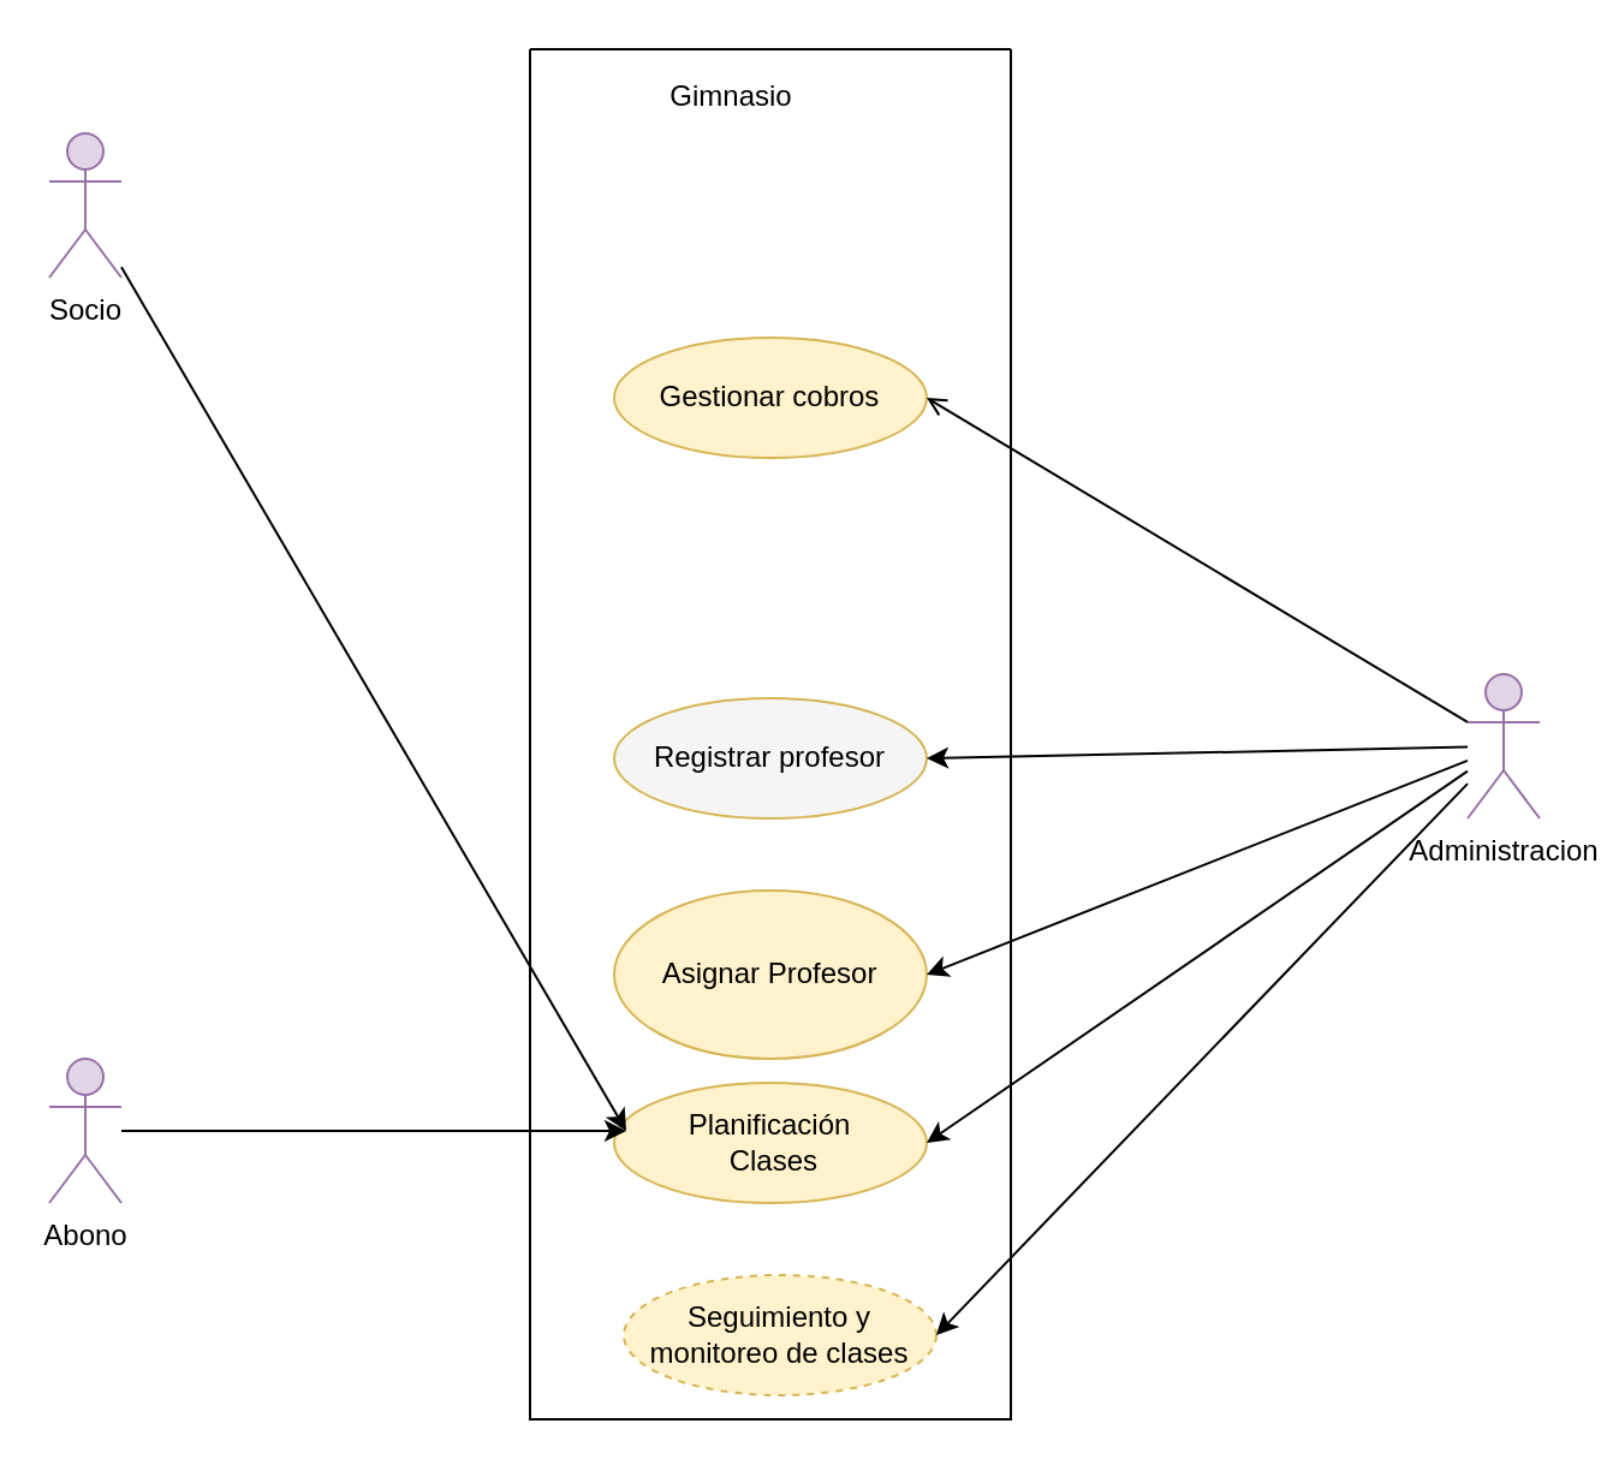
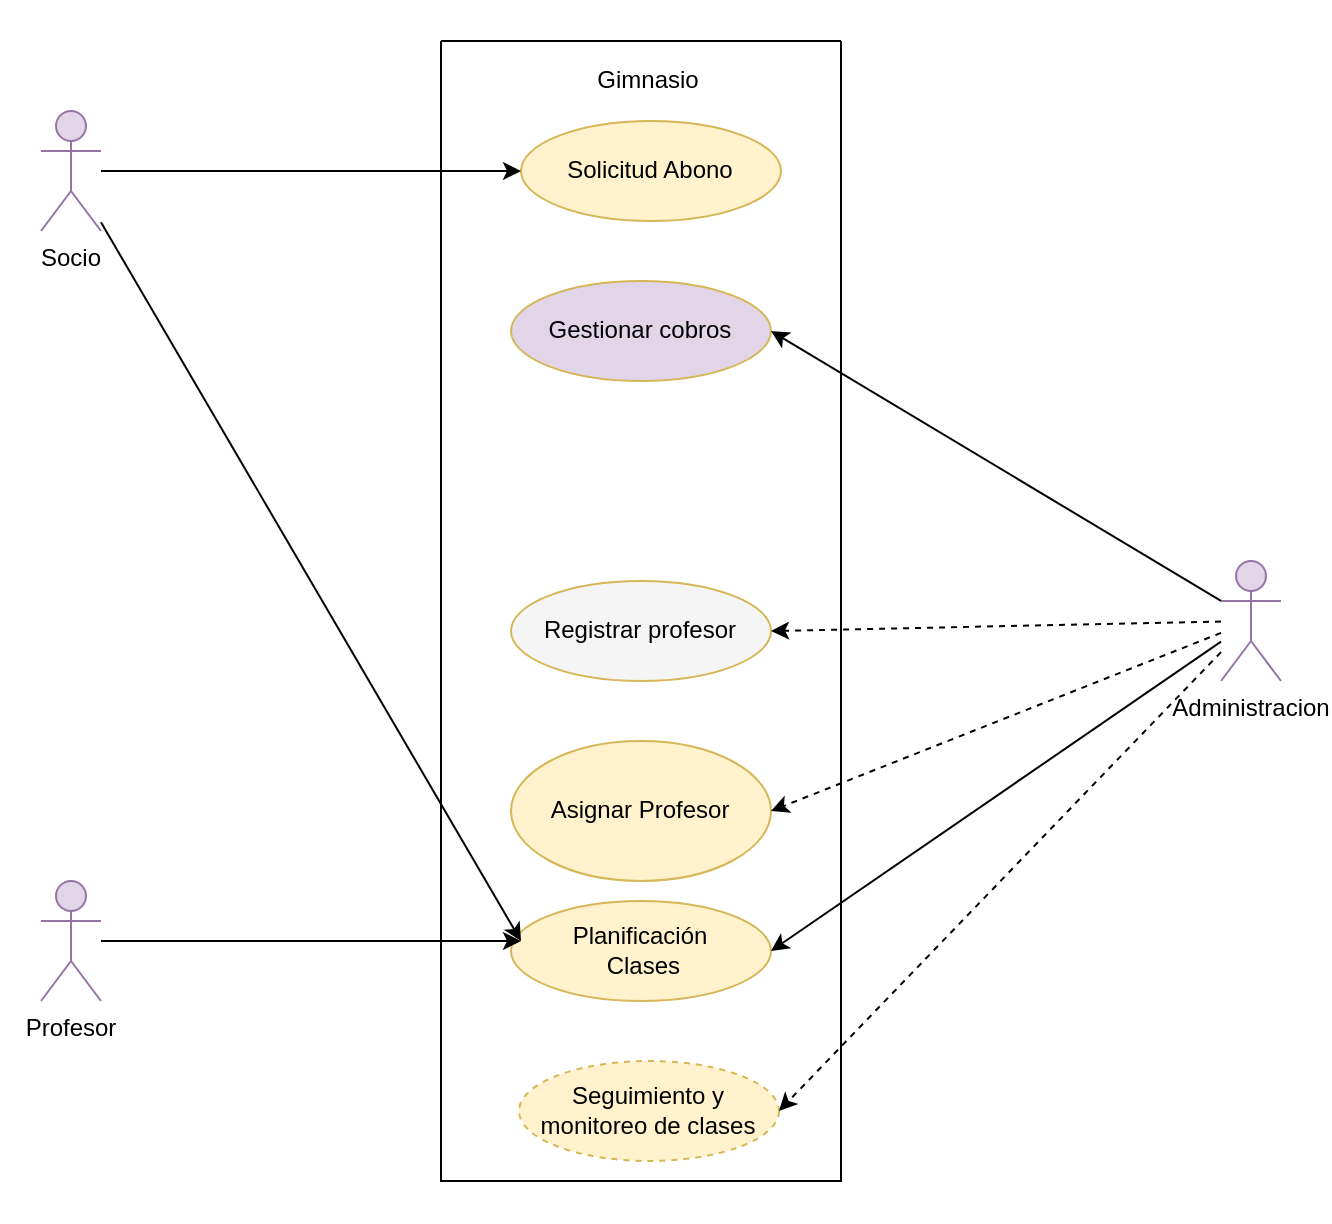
  <mxCell id="0" />
  <mxCell id="1" parent="0" />
  <mxCell id="2" value="" style="swimlane;startSize=0;fillColor=#FFFFFF;" vertex="1" parent="1"><mxGeometry x="220" y="20" width="200" height="570" as="geometry" /></mxCell>
- <mxCell id="3" value="Gimnasio" style="text;html=1;strokeColor=none;fillColor=none;align=center;verticalAlign=middle;whiteSpace=wrap;rounded=0;" vertex="1" parent="2"><mxGeometry x="64" y="10" width="40" height="20" as="geometry" /></mxCell>
- <mxCell id="5" value="Gestionar cobros" style="ellipse;whiteSpace=wrap;html=1;fillColor=#fff2cc;strokeColor=#d6b656;" vertex="1" parent="2"><mxGeometry x="35" y="120" width="130" height="50" as="geometry" /></mxCell>
+ <mxCell id="3" value="Gimnasio" style="text;html=1;strokeColor=none;fillColor=none;align=center;verticalAlign=middle;whiteSpace=wrap;rounded=0;" vertex="1" parent="2"><mxGeometry x="84" y="10" width="40" height="20" as="geometry" /></mxCell>
+ <mxCell id="4" value="Solicitud Abono" style="ellipse;whiteSpace=wrap;html=1;fillColor=#fff2cc;strokeColor=#d6b656;" vertex="1" parent="2"><mxGeometry x="40" y="40" width="130" height="50" as="geometry" /></mxCell>
+ <mxCell id="5" value="Gestionar cobros" style="ellipse;whiteSpace=wrap;html=1;fillColor=#e1d5e7;strokeColor=#d6b656;" vertex="1" parent="2"><mxGeometry x="35" y="120" width="130" height="50" as="geometry" /></mxCell>
  <mxCell id="6" value="Asignar Profesor" style="ellipse;whiteSpace=wrap;html=1;fillColor=#fff2cc;strokeColor=#d6b656;" vertex="1" parent="2"><mxGeometry x="35" y="350" width="130" height="70" as="geometry" /></mxCell>
  <mxCell id="7" value="Registrar profesor" style="ellipse;whiteSpace=wrap;html=1;fillColor=#f5f5f5;strokeColor=#d6b656;" vertex="1" parent="2"><mxGeometry x="35" y="270" width="130" height="50" as="geometry" /></mxCell>
  <mxCell id="8" value="Planificación&lt;span style=&quot;color: rgba(0 , 0 , 0 , 0) ; font-family: monospace ; font-size: 0px&quot;&gt;%3CmxGraphModel%3E%3Croot%3E%3CmxCell%20id%3D%220%22%2F%3E%3CmxCell%20id%3D%221%22%20parent%3D%220%22%2F%3E%3CmxCell%20id%3D%222%22%20value%3D%22Solicitud%20Abono%22%20style%3D%22ellipse%3BwhiteSpace%3Dwrap%3Bhtml%3D1%3B%22%20vertex%3D%221%22%20parent%3D%221%22%3E%3CmxGeometry%20x%3D%22350%22%20y%3D%22130%22%20width%3D%22120%22%20height%3D%2250%22%20as%3D%22geometry%22%2F%3E%3C%2FmxCell%3E%3C%2Froot%3E%3C%2FmxGraphModel%3E&lt;/span&gt;&lt;br&gt;&amp;nbsp;Clases" style="ellipse;whiteSpace=wrap;html=1;fillColor=#fff2cc;strokeColor=#d6b656;" vertex="1" parent="2"><mxGeometry x="35" y="430" width="130" height="50" as="geometry" /></mxCell>
  <mxCell id="9" value="Seguimiento y monitoreo de clases" style="ellipse;whiteSpace=wrap;html=1;fillColor=#fff2cc;strokeColor=#d6b656;dashed=1;" vertex="1" parent="2"><mxGeometry x="39" y="510" width="130" height="50" as="geometry" /></mxCell>
  <mxCell id="10" value="Socio" style="shape=umlActor;verticalLabelPosition=bottom;verticalAlign=top;html=1;outlineConnect=0;fillColor=#e1d5e7;strokeColor=#9673a6;" vertex="1" parent="1"><mxGeometry x="20" y="55" width="30" height="60" as="geometry" /></mxCell>
  <mxCell id="11" value="Administracion" style="shape=umlActor;verticalLabelPosition=bottom;verticalAlign=top;html=1;outlineConnect=0;fillColor=#e1d5e7;strokeColor=#9673a6;" vertex="1" parent="1"><mxGeometry x="610" y="280" width="30" height="60" as="geometry" /></mxCell>
- <mxCell id="12" value="Abono" style="shape=umlActor;verticalLabelPosition=bottom;verticalAlign=top;html=1;outlineConnect=0;fillColor=#e1d5e7;strokeColor=#9673a6;" vertex="1" parent="1"><mxGeometry x="20" y="440" width="30" height="60" as="geometry" /></mxCell>
- <mxCell id="14" value="" style="endArrow=open;html=1;entryX=1;entryY=0.5;entryDx=0;entryDy=0;exitX=0;exitY=0.333;exitDx=0;exitDy=0;exitPerimeter=0;" edge="1" parent="1" source="11" target="5"><mxGeometry width="50" height="50" relative="1" as="geometry"><mxPoint x="560" y="90" as="sourcePoint" /><mxPoint x="350" y="150" as="targetPoint" /></mxGeometry></mxCell>
- <mxCell id="15" value="" style="endArrow=classic;html=1;entryX=1;entryY=0.5;entryDx=0;entryDy=0;" edge="1" parent="1" source="11" target="7"><mxGeometry width="50" height="50" relative="1" as="geometry"><mxPoint x="560" y="90" as="sourcePoint" /><mxPoint x="350" y="150" as="targetPoint" /></mxGeometry></mxCell>
- <mxCell id="16" value="" style="endArrow=classic;html=1;entryX=1;entryY=0.5;entryDx=0;entryDy=0;" edge="1" parent="1" source="11" target="6"><mxGeometry width="50" height="50" relative="1" as="geometry"><mxPoint x="560" y="90" as="sourcePoint" /><mxPoint x="350" y="220" as="targetPoint" /></mxGeometry></mxCell>
+ <mxCell id="12" value="Profesor" style="shape=umlActor;verticalLabelPosition=bottom;verticalAlign=top;html=1;outlineConnect=0;fillColor=#e1d5e7;strokeColor=#9673a6;" vertex="1" parent="1"><mxGeometry x="20" y="440" width="30" height="60" as="geometry" /></mxCell>
+ <mxCell id="13" value="" style="endArrow=classic;html=1;entryX=0;entryY=0.5;entryDx=0;entryDy=0;" edge="1" parent="1" source="10" target="4"><mxGeometry width="50" height="50" relative="1" as="geometry"><mxPoint x="300" y="200" as="sourcePoint" /><mxPoint x="350" y="150" as="targetPoint" /></mxGeometry></mxCell>
+ <mxCell id="14" value="" style="endArrow=classic;html=1;entryX=1;entryY=0.5;entryDx=0;entryDy=0;exitX=0;exitY=0.333;exitDx=0;exitDy=0;exitPerimeter=0;" edge="1" parent="1" source="11" target="5"><mxGeometry width="50" height="50" relative="1" as="geometry"><mxPoint x="560" y="90" as="sourcePoint" /><mxPoint x="350" y="150" as="targetPoint" /></mxGeometry></mxCell>
+ <mxCell id="15" value="" style="endArrow=classic;html=1;entryX=1;entryY=0.5;entryDx=0;entryDy=0;dashed=1;" edge="1" parent="1" source="11" target="7"><mxGeometry width="50" height="50" relative="1" as="geometry"><mxPoint x="560" y="90" as="sourcePoint" /><mxPoint x="350" y="150" as="targetPoint" /></mxGeometry></mxCell>
+ <mxCell id="16" value="" style="endArrow=classic;html=1;entryX=1;entryY=0.5;entryDx=0;entryDy=0;dashed=1;" edge="1" parent="1" source="11" target="6"><mxGeometry width="50" height="50" relative="1" as="geometry"><mxPoint x="560" y="90" as="sourcePoint" /><mxPoint x="350" y="220" as="targetPoint" /></mxGeometry></mxCell>
  <mxCell id="17" value="" style="endArrow=classic;html=1;entryX=1;entryY=0.5;entryDx=0;entryDy=0;" edge="1" parent="1" source="11" target="8"><mxGeometry width="50" height="50" relative="1" as="geometry"><mxPoint x="560" y="90" as="sourcePoint" /><mxPoint x="350" y="290" as="targetPoint" /></mxGeometry></mxCell>
  <mxCell id="18" value="" style="endArrow=classic;html=1;" edge="1" parent="1" source="12"><mxGeometry width="50" height="50" relative="1" as="geometry"><mxPoint x="300" y="340" as="sourcePoint" /><mxPoint x="260" y="470" as="targetPoint" /></mxGeometry></mxCell>
  <mxCell id="19" value="" style="endArrow=classic;html=1;" edge="1" parent="1" source="10"><mxGeometry width="50" height="50" relative="1" as="geometry"><mxPoint x="300" y="270" as="sourcePoint" /><mxPoint x="260" y="470" as="targetPoint" /></mxGeometry></mxCell>
- <mxCell id="20" value="" style="endArrow=classic;html=1;entryX=1;entryY=0.5;entryDx=0;entryDy=0;" edge="1" parent="1" source="11" target="9"><mxGeometry width="50" height="50" relative="1" as="geometry"><mxPoint x="300" y="410" as="sourcePoint" /><mxPoint x="350" y="360" as="targetPoint" /></mxGeometry></mxCell>
+ <mxCell id="20" value="" style="endArrow=classic;html=1;entryX=1;entryY=0.5;entryDx=0;entryDy=0;dashed=1;" edge="1" parent="1" source="11" target="9"><mxGeometry width="50" height="50" relative="1" as="geometry"><mxPoint x="300" y="410" as="sourcePoint" /><mxPoint x="350" y="360" as="targetPoint" /></mxGeometry></mxCell>
